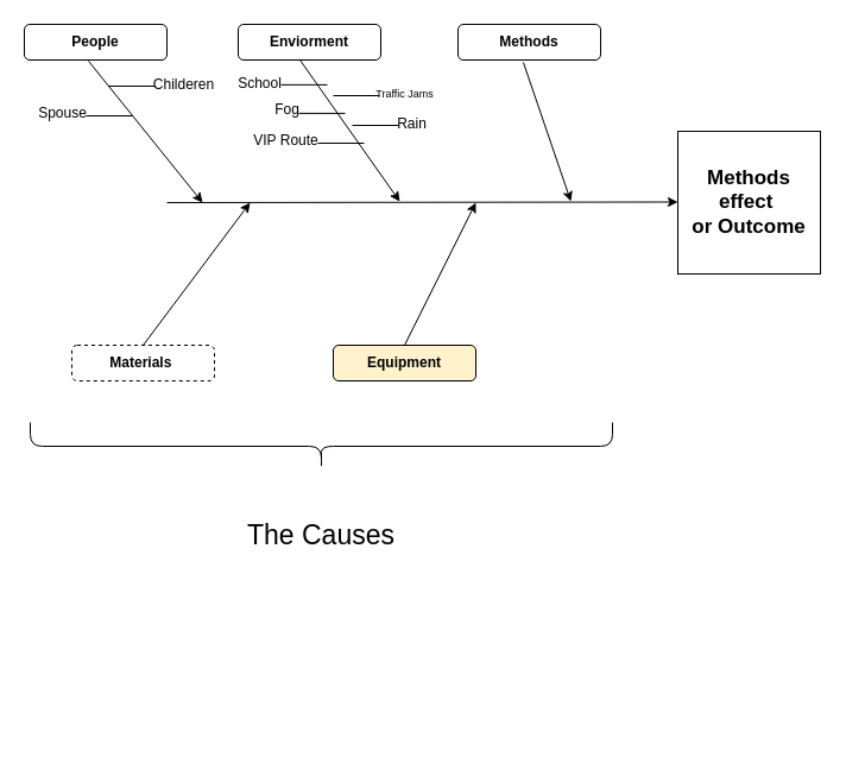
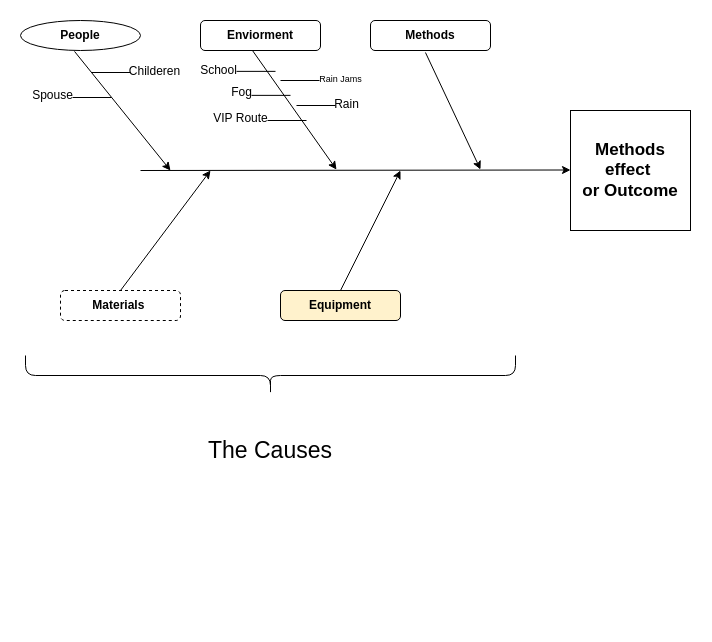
  <mxCell id="0" />
  <mxCell id="1" parent="0" />
  <mxCell id="2" value="&lt;font style=&quot;font-size: 17px&quot;&gt;&lt;b&gt;Methods effect&amp;nbsp;&lt;br&gt;or Outcome&lt;/b&gt;&lt;/font&gt;" style="whiteSpace=wrap;html=1;aspect=fixed;" vertex="1" parent="1"><mxGeometry x="570" y="110" width="120" height="120" as="geometry" /></mxCell>
  <mxCell id="3" value="" style="endArrow=classic;html=1;" edge="1" parent="1"><mxGeometry width="50" height="50" relative="1" as="geometry"><mxPoint x="140" y="170" as="sourcePoint" /><mxPoint x="570" y="169.5" as="targetPoint" /></mxGeometry></mxCell>
- <mxCell id="4" value="&lt;b&gt;Methods&lt;/b&gt;" style="rounded=1;whiteSpace=wrap;html=1;" vertex="1" parent="1"><mxGeometry x="385" y="20" width="120" height="30" as="geometry" /></mxCell>
+ <mxCell id="4" value="&lt;b&gt;Methods&lt;/b&gt;" style="rounded=1;whiteSpace=wrap;html=1;" vertex="1" parent="1"><mxGeometry x="370" y="20" width="120" height="30" as="geometry" /></mxCell>
  <mxCell id="5" value="&lt;b&gt;Enviorment&lt;/b&gt;" style="rounded=1;whiteSpace=wrap;html=1;" vertex="1" parent="1"><mxGeometry x="200" y="20" width="120" height="30" as="geometry" /></mxCell>
  <mxCell id="6" value="&lt;b&gt;Equipment&lt;/b&gt;" style="rounded=1;whiteSpace=wrap;html=1;fillColor=#fff2cc;" vertex="1" parent="1"><mxGeometry x="280" y="290" width="120" height="30" as="geometry" /></mxCell>
- <mxCell id="7" value="&lt;b&gt;People&lt;/b&gt;" style="rounded=1;whiteSpace=wrap;html=1;" vertex="1" parent="1"><mxGeometry x="20" y="20" width="120" height="30" as="geometry" /></mxCell>
+ <mxCell id="7" value="&lt;b&gt;People&lt;/b&gt;" style="ellipse;whiteSpace=wrap;html=1;" vertex="1" parent="1"><mxGeometry x="20" y="20" width="120" height="30" as="geometry" /></mxCell>
  <mxCell id="8" value="&lt;b&gt;Materials&amp;nbsp;&lt;/b&gt;" style="rounded=1;whiteSpace=wrap;html=1;dashed=1;" vertex="1" parent="1"><mxGeometry x="60" y="290" width="120" height="30" as="geometry" /></mxCell>
  <mxCell id="9" value="" style="endArrow=classic;html=1;exitX=0.45;exitY=1.03;exitDx=0;exitDy=0;exitPerimeter=0;" edge="1" parent="1" source="7"><mxGeometry width="50" height="50" relative="1" as="geometry"><mxPoint x="100" y="130" as="sourcePoint" /><mxPoint x="170" y="170" as="targetPoint" /></mxGeometry></mxCell>
  <mxCell id="10" value="" style="endArrow=classic;html=1;exitX=0.436;exitY=1.017;exitDx=0;exitDy=0;exitPerimeter=0;" edge="1" parent="1" source="5"><mxGeometry width="50" height="50" relative="1" as="geometry"><mxPoint x="250" y="94" as="sourcePoint" /><mxPoint x="336" y="169.1" as="targetPoint" /></mxGeometry></mxCell>
  <mxCell id="11" value="" style="endArrow=classic;html=1;exitX=0.458;exitY=1.067;exitDx=0;exitDy=0;exitPerimeter=0;" edge="1" parent="1" source="4"><mxGeometry width="50" height="50" relative="1" as="geometry"><mxPoint x="386.32" y="94" as="sourcePoint" /><mxPoint x="480" y="169" as="targetPoint" /></mxGeometry></mxCell>
  <mxCell id="12" value="" style="endArrow=classic;html=1;exitX=0.5;exitY=0;exitDx=0;exitDy=0;" edge="1" parent="1" source="8"><mxGeometry width="50" height="50" relative="1" as="geometry"><mxPoint x="94" y="104.9" as="sourcePoint" /><mxPoint x="210" y="170" as="targetPoint" /></mxGeometry></mxCell>
  <mxCell id="13" value="" style="endArrow=classic;html=1;exitX=0.5;exitY=0;exitDx=0;exitDy=0;" edge="1" parent="1" source="6"><mxGeometry width="50" height="50" relative="1" as="geometry"><mxPoint x="350" y="240" as="sourcePoint" /><mxPoint x="400" y="170" as="targetPoint" /></mxGeometry></mxCell>
  <mxCell id="14" value="" style="shape=curlyBracket;whiteSpace=wrap;html=1;rounded=1;rotation=-90;" vertex="1" parent="1"><mxGeometry x="250" y="130" width="40" height="490" as="geometry" /></mxCell>
  <mxCell id="15" value="&lt;font style=&quot;font-size: 23px&quot;&gt;The Causes&lt;/font&gt;" style="text;html=1;strokeColor=none;fillColor=none;align=center;verticalAlign=middle;whiteSpace=wrap;rounded=0;" vertex="1" parent="1"><mxGeometry x="195" y="440" width="150" height="20" as="geometry" /></mxCell>
  <mxCell id="16" value="" style="endArrow=none;html=1;" edge="1" parent="1"><mxGeometry width="50" height="50" relative="1" as="geometry"><mxPoint x="91" y="72" as="sourcePoint" /><mxPoint x="130" y="72" as="targetPoint" /></mxGeometry></mxCell>
  <mxCell id="17" value="Childeren" style="text;html=1;align=center;verticalAlign=middle;resizable=0;points=[];autosize=1;" vertex="1" parent="1"><mxGeometry x="119" y="61" width="70" height="20" as="geometry" /></mxCell>
  <mxCell id="18" value="" style="endArrow=none;html=1;" edge="1" parent="1"><mxGeometry width="50" height="50" relative="1" as="geometry"><mxPoint x="72" y="97" as="sourcePoint" /><mxPoint x="111" y="97" as="targetPoint" /></mxGeometry></mxCell>
  <mxCell id="19" value="Spouse" style="text;html=1;align=center;verticalAlign=middle;resizable=0;points=[];autosize=1;" vertex="1" parent="1"><mxGeometry x="22" y="85" width="60" height="20" as="geometry" /></mxCell>
  <mxCell id="20" value="" style="endArrow=none;html=1;" edge="1" parent="1"><mxGeometry width="50" height="50" relative="1" as="geometry"><mxPoint x="236" y="70.86" as="sourcePoint" /><mxPoint x="275" y="70.86" as="targetPoint" /></mxGeometry></mxCell>
  <mxCell id="21" value="School" style="text;html=1;align=center;verticalAlign=middle;resizable=0;points=[];autosize=1;" vertex="1" parent="1"><mxGeometry x="193" y="60" width="50" height="20" as="geometry" /></mxCell>
  <mxCell id="22" value="" style="endArrow=none;html=1;" edge="1" parent="1"><mxGeometry width="50" height="50" relative="1" as="geometry"><mxPoint x="280" y="80" as="sourcePoint" /><mxPoint x="319" y="80" as="targetPoint" /></mxGeometry></mxCell>
  <mxCell id="23" value="" style="endArrow=none;html=1;" edge="1" parent="1"><mxGeometry width="50" height="50" relative="1" as="geometry"><mxPoint x="251" y="94.86" as="sourcePoint" /><mxPoint x="290" y="94.86" as="targetPoint" /></mxGeometry></mxCell>
  <mxCell id="24" value="" style="endArrow=none;html=1;" edge="1" parent="1"><mxGeometry width="50" height="50" relative="1" as="geometry"><mxPoint x="296" y="105" as="sourcePoint" /><mxPoint x="335" y="105" as="targetPoint" /></mxGeometry></mxCell>
  <mxCell id="25" value="" style="endArrow=none;html=1;" edge="1" parent="1"><mxGeometry width="50" height="50" relative="1" as="geometry"><mxPoint x="267" y="120" as="sourcePoint" /><mxPoint x="306" y="120" as="targetPoint" /></mxGeometry></mxCell>
- <mxCell id="26" value="&lt;font style=&quot;font-size: 9px&quot;&gt;Traffic Jams&lt;/font&gt;" style="text;html=1;align=center;verticalAlign=middle;resizable=0;points=[];autosize=1;" vertex="1" parent="1"><mxGeometry x="310" y="68" width="60" height="20" as="geometry" /></mxCell>
+ <mxCell id="26" value="&lt;font style=&quot;font-size: 9px&quot;&gt;Rain Jams&lt;/font&gt;" style="text;html=1;align=center;verticalAlign=middle;resizable=0;points=[];autosize=1;" vertex="1" parent="1"><mxGeometry x="310" y="68" width="60" height="20" as="geometry" /></mxCell>
  <mxCell id="27" value="Fog" style="text;html=1;align=center;verticalAlign=middle;resizable=0;points=[];autosize=1;" vertex="1" parent="1"><mxGeometry x="221" y="82" width="40" height="20" as="geometry" /></mxCell>
  <mxCell id="28" value="Rain" style="text;html=1;align=center;verticalAlign=middle;resizable=0;points=[];autosize=1;" vertex="1" parent="1"><mxGeometry x="326" y="94" width="40" height="20" as="geometry" /></mxCell>
  <mxCell id="29" value="VIP Route" style="text;html=1;align=center;verticalAlign=middle;resizable=0;points=[];autosize=1;" vertex="1" parent="1"><mxGeometry x="205" y="108" width="70" height="20" as="geometry" /></mxCell>
